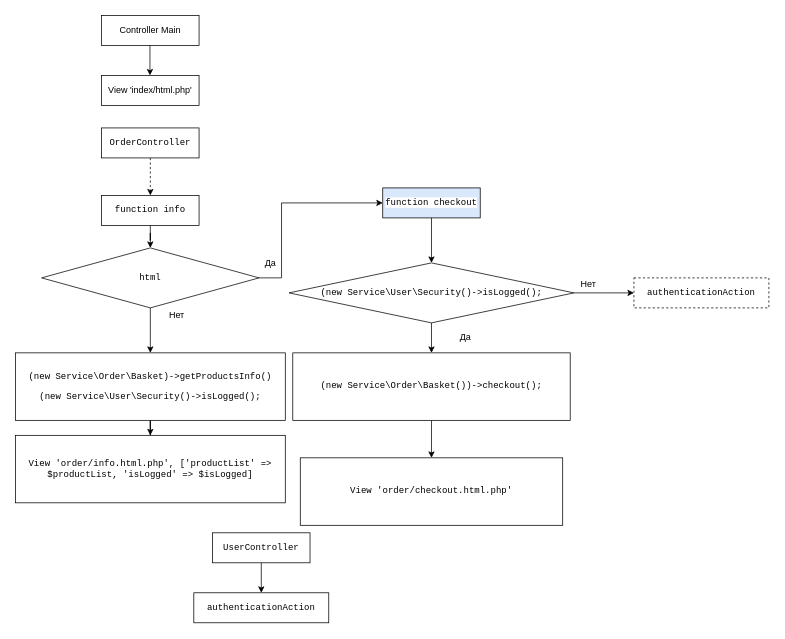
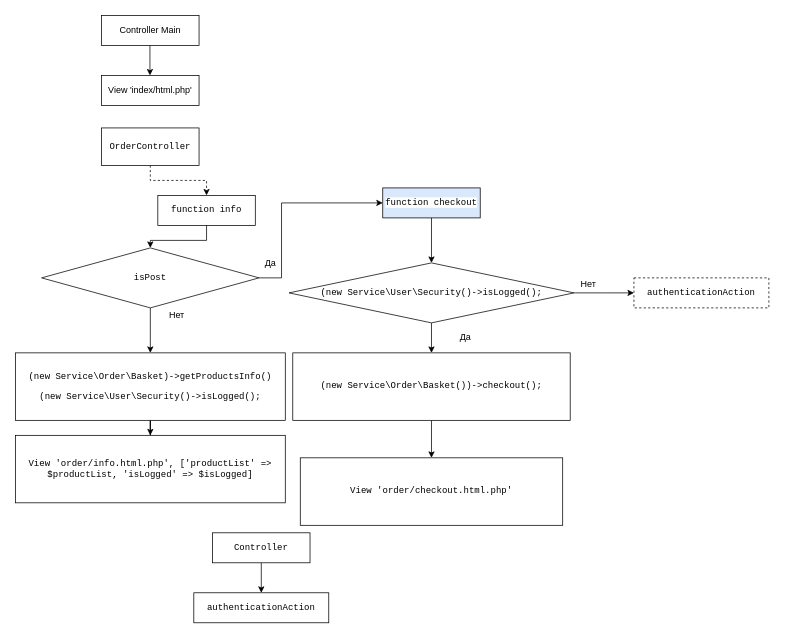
  <mxCell id="0" />
  <mxCell id="1" parent="0" />
  <mxCell id="2" value="" style="rounded=0;whiteSpace=wrap;html=1;" vertex="1" parent="1"><mxGeometry x="135" y="20" width="130" height="40" as="geometry" /></mxCell>
  <mxCell id="3" value="Controller Main" style="text;html=1;strokeColor=none;fillColor=none;align=center;verticalAlign=middle;whiteSpace=wrap;rounded=0;" vertex="1" parent="1"><mxGeometry x="145" y="30" width="110" height="20" as="geometry" /></mxCell>
  <mxCell id="4" value="" style="endArrow=classic;html=1;" edge="1" parent="1"><mxGeometry width="50" height="50" relative="1" as="geometry"><mxPoint x="199.5" y="60" as="sourcePoint" /><mxPoint x="199.5" y="100" as="targetPoint" /></mxGeometry></mxCell>
  <mxCell id="5" value="View 'index/html.php'" style="rounded=0;whiteSpace=wrap;html=1;" vertex="1" parent="1"><mxGeometry x="135" y="100" width="130" height="40" as="geometry" /></mxCell>
  <mxCell id="6" value="" style="edgeStyle=orthogonalEdgeStyle;rounded=0;orthogonalLoop=1;jettySize=auto;html=1;dashed=1;" edge="1" parent="1" source="8" target="15"><mxGeometry relative="1" as="geometry" /></mxCell>
  <mxCell id="7" value="" style="edgeStyle=orthogonalEdgeStyle;rounded=0;orthogonalLoop=1;jettySize=auto;html=1;exitX=1;exitY=0.5;exitDx=0;exitDy=0;" edge="1" parent="1" source="19" target="10"><mxGeometry relative="1" as="geometry"><Array as="points"><mxPoint x="375" y="370" /><mxPoint x="375" y="270" /></Array></mxGeometry></mxCell>
- <mxCell id="8" value="&lt;pre style=&quot;font-family: &amp;#34;courier new&amp;#34;&quot;&gt;&lt;span style=&quot;background-color: rgb(255 , 255 , 255)&quot;&gt;OrderController&lt;/span&gt;&lt;/pre&gt;" style="rounded=0;whiteSpace=wrap;html=1;" vertex="1" parent="1"><mxGeometry x="135" y="170" width="130" height="40" as="geometry" /></mxCell>
+ <mxCell id="8" value="&lt;pre style=&quot;font-family: &amp;#34;courier new&amp;#34;&quot;&gt;&lt;span style=&quot;background-color: rgb(255 , 255 , 255)&quot;&gt;OrderController&lt;/span&gt;&lt;/pre&gt;" style="rounded=0;whiteSpace=wrap;html=1;" vertex="1" parent="1"><mxGeometry x="135" y="170" width="130" height="50" as="geometry" /></mxCell>
  <mxCell id="9" value="" style="edgeStyle=orthogonalEdgeStyle;rounded=0;orthogonalLoop=1;jettySize=auto;html=1;exitX=0.5;exitY=1;exitDx=0;exitDy=0;" edge="1" parent="1" source="22" target="12"><mxGeometry relative="1" as="geometry"><mxPoint x="580" y="400" as="sourcePoint" /></mxGeometry></mxCell>
  <mxCell id="10" value="&lt;pre style=&quot;font-family: &amp;#34;courier new&amp;#34;&quot;&gt;&lt;pre style=&quot;font-family: &amp;#34;courier new&amp;#34;&quot;&gt;&lt;span style=&quot;background-color: rgb(255 , 255 , 255)&quot;&gt;function checkout&lt;/span&gt;&lt;/pre&gt;&lt;/pre&gt;" style="rounded=0;whiteSpace=wrap;html=1;fillColor=#dae8fc;" vertex="1" parent="1"><mxGeometry x="510" y="250" width="130" height="40" as="geometry" /></mxCell>
  <mxCell id="11" value="" style="edgeStyle=orthogonalEdgeStyle;rounded=0;orthogonalLoop=1;jettySize=auto;html=1;" edge="1" parent="1" source="12" target="13"><mxGeometry relative="1" as="geometry" /></mxCell>
  <mxCell id="12" value="&lt;pre style=&quot;font-family: &amp;#34;courier new&amp;#34;&quot;&gt;&lt;pre style=&quot;font-family: &amp;#34;courier new&amp;#34;&quot;&gt;&lt;pre style=&quot;font-family: &amp;#34;courier new&amp;#34;&quot;&gt;&lt;pre style=&quot;font-family: &amp;#34;courier new&amp;#34;&quot;&gt;&lt;span style=&quot;white-space: normal ; background-color: rgb(255 , 255 , 255)&quot;&gt;(new &lt;/span&gt;&lt;span style=&quot;white-space: normal&quot;&gt;Service\Order\Basket())-&amp;gt;checkout();&lt;/span&gt;&lt;br&gt;&lt;/pre&gt;&lt;/pre&gt;&lt;/pre&gt;&lt;/pre&gt;" style="rounded=0;whiteSpace=wrap;html=1;" vertex="1" parent="1"><mxGeometry x="390" y="470" width="370" height="90" as="geometry" /></mxCell>
  <mxCell id="13" value="&lt;pre style=&quot;font-family: &amp;#34;courier new&amp;#34;&quot;&gt;&lt;pre style=&quot;font-family: &amp;#34;courier new&amp;#34;&quot;&gt;&lt;pre style=&quot;font-family: &amp;#34;courier new&amp;#34;&quot;&gt;&lt;pre style=&quot;font-family: &amp;#34;courier new&amp;#34;&quot;&gt;&lt;span style=&quot;background-color: rgb(255 , 255 , 255)&quot;&gt;View 'order/checkout.html.php'&lt;/span&gt;&lt;/pre&gt;&lt;/pre&gt;&lt;/pre&gt;&lt;/pre&gt;" style="rounded=0;whiteSpace=wrap;html=1;" vertex="1" parent="1"><mxGeometry x="400" y="610" width="350" height="90" as="geometry" /></mxCell>
  <mxCell id="14" value="" style="edgeStyle=orthogonalEdgeStyle;rounded=0;orthogonalLoop=1;jettySize=auto;html=1;" edge="1" parent="1" source="19" target="17"><mxGeometry relative="1" as="geometry" /></mxCell>
- <mxCell id="15" value="&lt;pre style=&quot;font-family: &amp;#34;courier new&amp;#34;&quot;&gt;&lt;span style=&quot;background-color: rgb(255 , 255 , 255)&quot;&gt;function info&lt;/span&gt;&lt;/pre&gt;" style="rounded=0;whiteSpace=wrap;html=1;" vertex="1" parent="1"><mxGeometry x="135" y="260" width="130" height="40" as="geometry" /></mxCell>
+ <mxCell id="15" value="&lt;pre style=&quot;font-family: &amp;#34;courier new&amp;#34;&quot;&gt;&lt;span style=&quot;background-color: rgb(255 , 255 , 255)&quot;&gt;function info&lt;/span&gt;&lt;/pre&gt;" style="rounded=0;whiteSpace=wrap;html=1;" vertex="1" parent="1"><mxGeometry x="210" y="260" width="130" height="40" as="geometry" /></mxCell>
  <mxCell id="16" value="" style="edgeStyle=orthogonalEdgeStyle;rounded=0;orthogonalLoop=1;jettySize=auto;html=1;" edge="1" parent="1" source="17" target="18"><mxGeometry relative="1" as="geometry" /></mxCell>
  <mxCell id="17" value="&lt;pre style=&quot;font-family: &amp;#34;courier new&amp;#34;&quot;&gt;&lt;pre style=&quot;font-family: &amp;#34;courier new&amp;#34;&quot;&gt;&lt;span style=&quot;background-color: rgb(255 , 255 , 255)&quot;&gt;(new Service\Order\Basket)-&amp;gt;&lt;span style=&quot;font-family: &amp;#34;courier new&amp;#34; ; white-space: normal&quot;&gt;getProductsInfo&lt;/span&gt;&lt;span style=&quot;font-family: &amp;#34;courier new&amp;#34; ; white-space: normal&quot;&gt;(&lt;/span&gt;&lt;span style=&quot;font-family: &amp;#34;courier new&amp;#34; ; white-space: normal&quot;&gt;)&lt;/span&gt;&lt;/span&gt;&lt;/pre&gt;&lt;pre style=&quot;font-family: &amp;#34;courier new&amp;#34;&quot;&gt;&lt;pre style=&quot;font-family: &amp;#34;courier new&amp;#34;&quot;&gt;&lt;span style=&quot;background-color: rgb(255 , 255 , 255)&quot;&gt;(new &lt;/span&gt;Service\User\Security()-&amp;gt;isLogged();&lt;/pre&gt;&lt;/pre&gt;&lt;/pre&gt;" style="rounded=0;whiteSpace=wrap;html=1;" vertex="1" parent="1"><mxGeometry x="20" y="470" width="360" height="90" as="geometry" /></mxCell>
  <mxCell id="18" value="&lt;pre style=&quot;font-family: &amp;#34;courier new&amp;#34;&quot;&gt;&lt;pre style=&quot;font-family: &amp;#34;courier new&amp;#34;&quot;&gt;&lt;span style=&quot;background-color: rgb(255 , 255 , 255)&quot;&gt;View 'order/info.html.php'&lt;span style=&quot;font-family: &amp;#34;courier new&amp;#34; ; white-space: normal&quot;&gt;, &lt;/span&gt;&lt;span style=&quot;font-family: &amp;#34;courier new&amp;#34; ; white-space: normal&quot;&gt;[&lt;/span&gt;&lt;span style=&quot;font-family: &amp;#34;courier new&amp;#34; ; white-space: normal&quot;&gt;'productList' &lt;/span&gt;&lt;span style=&quot;font-family: &amp;#34;courier new&amp;#34; ; white-space: normal&quot;&gt;=&amp;gt; &lt;/span&gt;&lt;span style=&quot;font-family: &amp;#34;courier new&amp;#34; ; white-space: normal&quot;&gt;$productList&lt;/span&gt;&lt;span style=&quot;font-family: &amp;#34;courier new&amp;#34; ; white-space: normal&quot;&gt;, &lt;/span&gt;&lt;span style=&quot;font-family: &amp;#34;courier new&amp;#34; ; white-space: normal&quot;&gt;'isLogged' &lt;/span&gt;&lt;span style=&quot;font-family: &amp;#34;courier new&amp;#34; ; white-space: normal&quot;&gt;=&amp;gt; &lt;/span&gt;&lt;span style=&quot;font-family: &amp;#34;courier new&amp;#34; ; white-space: normal&quot;&gt;$isLogged&lt;/span&gt;&lt;span style=&quot;font-family: &amp;#34;courier new&amp;#34; ; white-space: normal&quot;&gt;]&lt;/span&gt;&lt;/span&gt;&lt;/pre&gt;&lt;/pre&gt;" style="rounded=0;whiteSpace=wrap;html=1;" vertex="1" parent="1"><mxGeometry x="20" y="580" width="360" height="90" as="geometry" /></mxCell>
- <mxCell id="19" value="&lt;pre style=&quot;font-family: &amp;#34;courier new&amp;#34;&quot;&gt;&lt;span style=&quot;background-color: rgb(255 , 255 , 255)&quot;&gt;html&lt;/span&gt;&lt;/pre&gt;" style="rhombus;whiteSpace=wrap;html=1;" vertex="1" parent="1"><mxGeometry x="55" y="330" width="290" height="80" as="geometry" /></mxCell>
+ <mxCell id="19" value="&lt;pre style=&quot;font-family: &amp;#34;courier new&amp;#34;&quot;&gt;&lt;span style=&quot;background-color: rgb(255 , 255 , 255)&quot;&gt;isPost&lt;/span&gt;&lt;/pre&gt;" style="rhombus;whiteSpace=wrap;html=1;" vertex="1" parent="1"><mxGeometry x="55" y="330" width="290" height="80" as="geometry" /></mxCell>
  <mxCell id="20" value="" style="edgeStyle=orthogonalEdgeStyle;rounded=0;orthogonalLoop=1;jettySize=auto;html=1;" edge="1" parent="1" source="15" target="19"><mxGeometry relative="1" as="geometry"><mxPoint x="200" y="300" as="sourcePoint" /><mxPoint x="200" y="440" as="targetPoint" /></mxGeometry></mxCell>
  <mxCell id="21" value="" style="edgeStyle=orthogonalEdgeStyle;rounded=0;orthogonalLoop=1;jettySize=auto;html=1;" edge="1" parent="1" source="22"><mxGeometry relative="1" as="geometry"><mxPoint x="845" y="390" as="targetPoint" /></mxGeometry></mxCell>
  <mxCell id="22" value="&lt;pre style=&quot;font-family: &amp;#34;courier new&amp;#34;&quot;&gt;&lt;span style=&quot;background-color: rgb(255 , 255 , 255)&quot;&gt;(new &lt;/span&gt;Service\User\Security()-&amp;gt;isLogged();&lt;/pre&gt;" style="rhombus;whiteSpace=wrap;html=1;" vertex="1" parent="1"><mxGeometry x="385" y="350" width="380" height="80" as="geometry" /></mxCell>
  <mxCell id="23" value="" style="edgeStyle=orthogonalEdgeStyle;rounded=0;orthogonalLoop=1;jettySize=auto;html=1;exitX=0.5;exitY=1;exitDx=0;exitDy=0;" edge="1" parent="1" source="10" target="22"><mxGeometry relative="1" as="geometry"><mxPoint x="580" y="290" as="sourcePoint" /><mxPoint x="580" y="440" as="targetPoint" /></mxGeometry></mxCell>
  <mxCell id="24" value="" style="edgeStyle=orthogonalEdgeStyle;rounded=0;orthogonalLoop=1;jettySize=auto;html=1;" edge="1" parent="1" source="25" target="26"><mxGeometry relative="1" as="geometry" /></mxCell>
- <mxCell id="25" value="&lt;pre style=&quot;font-family: &amp;#34;courier new&amp;#34;&quot;&gt;&lt;span style=&quot;background-color: rgb(255 , 255 , 255)&quot;&gt;UserController&lt;/span&gt;&lt;/pre&gt;" style="rounded=0;whiteSpace=wrap;html=1;" vertex="1" parent="1"><mxGeometry x="283" y="710" width="130" height="40" as="geometry" /></mxCell>
+ <mxCell id="25" value="&lt;pre style=&quot;font-family: &amp;#34;courier new&amp;#34;&quot;&gt;&lt;span style=&quot;background-color: rgb(255 , 255 , 255)&quot;&gt;Controller&lt;/span&gt;&lt;/pre&gt;" style="rounded=0;whiteSpace=wrap;html=1;" vertex="1" parent="1"><mxGeometry x="283" y="710" width="130" height="40" as="geometry" /></mxCell>
  <mxCell id="26" value="&lt;pre style=&quot;font-family: &amp;#34;courier new&amp;#34;&quot;&gt;&lt;pre style=&quot;font-family: &amp;#34;courier new&amp;#34;&quot;&gt;&lt;span style=&quot;background-color: rgb(255 , 255 , 255)&quot;&gt;authenticationAction&lt;/span&gt;&lt;/pre&gt;&lt;/pre&gt;" style="rounded=0;whiteSpace=wrap;html=1;" vertex="1" parent="1"><mxGeometry x="258" y="790" width="180" height="40" as="geometry" /></mxCell>
  <mxCell id="27" value="Нет" style="text;html=1;align=center;verticalAlign=middle;resizable=0;points=[];;autosize=1;" vertex="1" parent="1"><mxGeometry x="764" y="369" width="40" height="20" as="geometry" /></mxCell>
  <mxCell id="28" value="Да" style="text;html=1;align=center;verticalAlign=middle;resizable=0;points=[];;autosize=1;" vertex="1" parent="1"><mxGeometry x="605" y="440" width="30" height="20" as="geometry" /></mxCell>
  <mxCell id="29" value="Да" style="text;html=1;align=center;verticalAlign=middle;resizable=0;points=[];;autosize=1;" vertex="1" parent="1"><mxGeometry x="345" y="340" width="30" height="20" as="geometry" /></mxCell>
  <mxCell id="30" value="Нет" style="text;html=1;align=center;verticalAlign=middle;resizable=0;points=[];;autosize=1;" vertex="1" parent="1"><mxGeometry x="215" y="410" width="40" height="20" as="geometry" /></mxCell>
  <mxCell id="31" value="&lt;pre style=&quot;font-family: &amp;#34;courier new&amp;#34;&quot;&gt;&lt;pre style=&quot;font-family: &amp;#34;courier new&amp;#34;&quot;&gt;&lt;span style=&quot;background-color: rgb(255 , 255 , 255)&quot;&gt;authenticationAction&lt;/span&gt;&lt;/pre&gt;&lt;/pre&gt;" style="rounded=0;whiteSpace=wrap;html=1;dashed=1;" vertex="1" parent="1"><mxGeometry x="845" y="370" width="180" height="40" as="geometry" /></mxCell>
